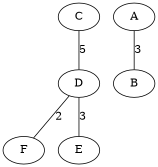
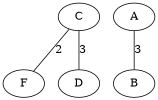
  graph {
    fontname="DejaVu Serif"
    node [fontname="DejaVu Serif"]
    edge [fontname="DejaVu Serif" weight=3]
    C
    F
    D
-   E
    A
    B
-   D -- F [label=2 weight=2]
-   C -- D [label=5]
-   D -- E [label=3]
+   C -- F [label=2 weight=2]
+   C -- D [label=3]
    A -- B [label=3 weight=4]
  }
